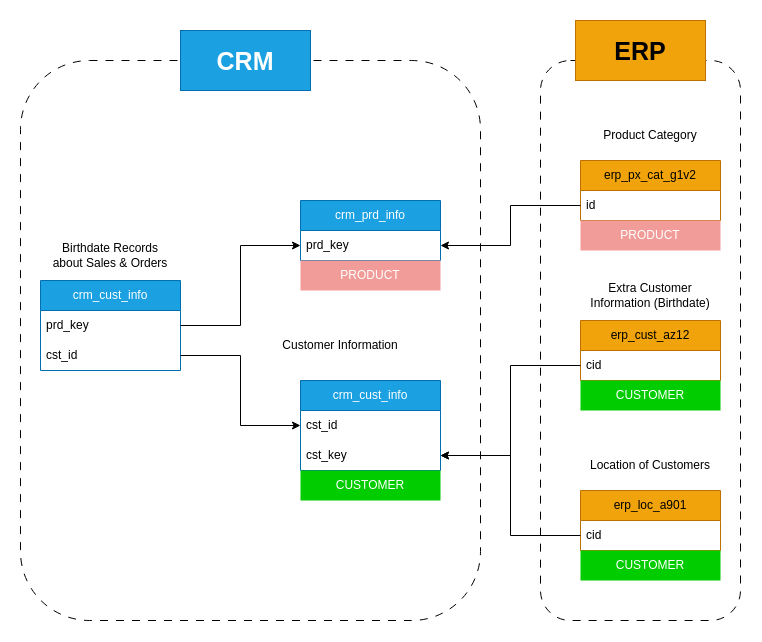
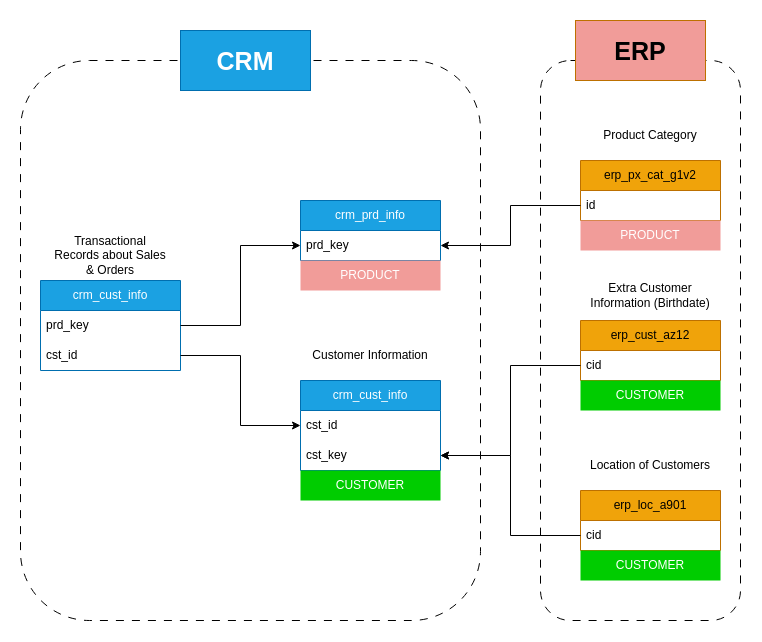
  <mxCell id="0" />
  <mxCell id="1" parent="0" />
  <mxCell id="2" value="" style="rounded=1;whiteSpace=wrap;html=1;fillColor=none;dashed=1;dashPattern=8 8;" parent="1" vertex="1"><mxGeometry x="540" y="60" width="200" height="560" as="geometry" /></mxCell>
  <mxCell id="3" value="" style="rounded=1;whiteSpace=wrap;html=1;fillColor=none;dashed=1;dashPattern=8 8;" parent="1" vertex="1"><mxGeometry x="20" y="60" width="460" height="560" as="geometry" /></mxCell>
  <mxCell id="4" value="crm_cust_info" style="swimlane;fontStyle=0;childLayout=stackLayout;horizontal=1;startSize=30;horizontalStack=0;resizeParent=1;resizeParentMax=0;resizeLast=0;collapsible=1;marginBottom=0;whiteSpace=wrap;html=1;fillColor=#1ba1e2;fontColor=#ffffff;strokeColor=#006EAF;" parent="1" vertex="1"><mxGeometry x="300" y="380" width="140" height="90" as="geometry"><mxRectangle x="70" y="140" width="60" height="30" as="alternateBounds" /></mxGeometry></mxCell>
  <mxCell id="5" value="cst_id" style="text;strokeColor=none;fillColor=none;align=left;verticalAlign=middle;spacingLeft=4;spacingRight=4;overflow=hidden;points=[[0,0.5],[1,0.5]];portConstraint=eastwest;rotatable=0;whiteSpace=wrap;html=1;" parent="4" vertex="1"><mxGeometry y="30" width="140" height="30" as="geometry" /></mxCell>
  <mxCell id="6" value="cst_key" style="text;strokeColor=none;fillColor=none;align=left;verticalAlign=middle;spacingLeft=4;spacingRight=4;overflow=hidden;points=[[0,0.5],[1,0.5]];portConstraint=eastwest;rotatable=0;whiteSpace=wrap;html=1;" parent="4" vertex="1"><mxGeometry y="60" width="140" height="30" as="geometry" /></mxCell>
- <mxCell id="7" value="Customer Information" style="text;html=1;align=center;verticalAlign=middle;whiteSpace=wrap;rounded=0;" parent="1" vertex="1"><mxGeometry x="280" y="330" width="120" height="30" as="geometry" /></mxCell>
+ <mxCell id="7" value="Customer Information" style="text;html=1;align=center;verticalAlign=middle;whiteSpace=wrap;rounded=0;" parent="1" vertex="1"><mxGeometry x="310" y="340" width="120" height="30" as="geometry" /></mxCell>
  <mxCell id="8" value="crm_prd_info" style="swimlane;fontStyle=0;childLayout=stackLayout;horizontal=1;startSize=30;horizontalStack=0;resizeParent=1;resizeParentMax=0;resizeLast=0;collapsible=1;marginBottom=0;whiteSpace=wrap;html=1;fillColor=#1ba1e2;fontColor=#ffffff;strokeColor=#006EAF;" parent="1" vertex="1"><mxGeometry x="300" y="200" width="140" height="60" as="geometry"><mxRectangle x="70" y="140" width="60" height="30" as="alternateBounds" /></mxGeometry></mxCell>
  <mxCell id="9" value="prd_key" style="text;strokeColor=none;fillColor=none;align=left;verticalAlign=middle;spacingLeft=4;spacingRight=4;overflow=hidden;points=[[0,0.5],[1,0.5]];portConstraint=eastwest;rotatable=0;whiteSpace=wrap;html=1;" parent="8" vertex="1"><mxGeometry y="30" width="140" height="30" as="geometry" /></mxCell>
  <mxCell id="10" value="crm_cust_info" style="swimlane;fontStyle=0;childLayout=stackLayout;horizontal=1;startSize=30;horizontalStack=0;resizeParent=1;resizeParentMax=0;resizeLast=0;collapsible=1;marginBottom=0;whiteSpace=wrap;html=1;fillColor=#1ba1e2;fontColor=#ffffff;strokeColor=#006EAF;" parent="1" vertex="1"><mxGeometry x="40" y="280" width="140" height="90" as="geometry"><mxRectangle x="70" y="140" width="60" height="30" as="alternateBounds" /></mxGeometry></mxCell>
  <mxCell id="11" value="prd_key" style="text;strokeColor=none;fillColor=none;align=left;verticalAlign=middle;spacingLeft=4;spacingRight=4;overflow=hidden;points=[[0,0.5],[1,0.5]];portConstraint=eastwest;rotatable=0;whiteSpace=wrap;html=1;" parent="10" vertex="1"><mxGeometry y="30" width="140" height="30" as="geometry" /></mxCell>
  <mxCell id="12" value="cst_id" style="text;strokeColor=none;fillColor=none;align=left;verticalAlign=middle;spacingLeft=4;spacingRight=4;overflow=hidden;points=[[0,0.5],[1,0.5]];portConstraint=eastwest;rotatable=0;whiteSpace=wrap;html=1;" parent="10" vertex="1"><mxGeometry y="60" width="140" height="30" as="geometry" /></mxCell>
- <mxCell id="13" value="Birthdate Records about Sales &amp;amp; Orders" style="text;html=1;align=center;verticalAlign=middle;whiteSpace=wrap;rounded=0;" parent="1" vertex="1"><mxGeometry x="50" y="240" width="120" height="30" as="geometry" /></mxCell>
+ <mxCell id="13" value="Transactional Records about Sales &amp;amp; Orders" style="text;html=1;align=center;verticalAlign=middle;whiteSpace=wrap;rounded=0;" parent="1" vertex="1"><mxGeometry x="50" y="240" width="120" height="30" as="geometry" /></mxCell>
  <mxCell id="14" style="edgeStyle=orthogonalEdgeStyle;rounded=0;orthogonalLoop=1;jettySize=auto;html=1;entryX=0;entryY=0.5;entryDx=0;entryDy=0;" parent="1" source="11" target="9" edge="1"><mxGeometry relative="1" as="geometry" /></mxCell>
  <mxCell id="15" style="edgeStyle=orthogonalEdgeStyle;rounded=0;orthogonalLoop=1;jettySize=auto;html=1;entryX=0;entryY=0.5;entryDx=0;entryDy=0;" parent="1" source="12" target="5" edge="1"><mxGeometry relative="1" as="geometry" /></mxCell>
  <mxCell id="16" value="erp_cust_az12" style="swimlane;fontStyle=0;childLayout=stackLayout;horizontal=1;startSize=30;horizontalStack=0;resizeParent=1;resizeParentMax=0;resizeLast=0;collapsible=1;marginBottom=0;whiteSpace=wrap;html=1;fillColor=#f0a30a;fontColor=#000000;strokeColor=#BD7000;" parent="1" vertex="1"><mxGeometry x="580" y="320" width="140" height="60" as="geometry"><mxRectangle x="70" y="140" width="60" height="30" as="alternateBounds" /></mxGeometry></mxCell>
  <mxCell id="17" value="cid" style="text;strokeColor=none;fillColor=none;align=left;verticalAlign=middle;spacingLeft=4;spacingRight=4;overflow=hidden;points=[[0,0.5],[1,0.5]];portConstraint=eastwest;rotatable=0;whiteSpace=wrap;html=1;" parent="16" vertex="1"><mxGeometry y="30" width="140" height="30" as="geometry" /></mxCell>
  <mxCell id="18" value="Extra Customer Information (Birthdate)" style="text;html=1;align=center;verticalAlign=middle;whiteSpace=wrap;rounded=0;" parent="1" vertex="1"><mxGeometry x="585" y="280" width="130" height="30" as="geometry" /></mxCell>
  <mxCell id="19" value="erp_loc_a901" style="swimlane;fontStyle=0;childLayout=stackLayout;horizontal=1;startSize=30;horizontalStack=0;resizeParent=1;resizeParentMax=0;resizeLast=0;collapsible=1;marginBottom=0;whiteSpace=wrap;html=1;fillColor=#f0a30a;fontColor=#000000;strokeColor=#BD7000;" parent="1" vertex="1"><mxGeometry x="580" y="490" width="140" height="60" as="geometry"><mxRectangle x="70" y="140" width="60" height="30" as="alternateBounds" /></mxGeometry></mxCell>
  <mxCell id="20" value="cid" style="text;strokeColor=none;fillColor=none;align=left;verticalAlign=middle;spacingLeft=4;spacingRight=4;overflow=hidden;points=[[0,0.5],[1,0.5]];portConstraint=eastwest;rotatable=0;whiteSpace=wrap;html=1;" parent="19" vertex="1"><mxGeometry y="30" width="140" height="30" as="geometry" /></mxCell>
  <mxCell id="21" value="Location of Customers" style="text;html=1;align=center;verticalAlign=middle;whiteSpace=wrap;rounded=0;" parent="1" vertex="1"><mxGeometry x="585" y="450" width="130" height="30" as="geometry" /></mxCell>
  <mxCell id="22" value="erp_px_cat_g1v2" style="swimlane;fontStyle=0;childLayout=stackLayout;horizontal=1;startSize=30;horizontalStack=0;resizeParent=1;resizeParentMax=0;resizeLast=0;collapsible=1;marginBottom=0;whiteSpace=wrap;html=1;fillColor=#f0a30a;fontColor=#000000;strokeColor=#BD7000;" parent="1" vertex="1"><mxGeometry x="580" y="160" width="140" height="60" as="geometry"><mxRectangle x="70" y="140" width="60" height="30" as="alternateBounds" /></mxGeometry></mxCell>
  <mxCell id="23" value="id" style="text;strokeColor=none;fillColor=none;align=left;verticalAlign=middle;spacingLeft=4;spacingRight=4;overflow=hidden;points=[[0,0.5],[1,0.5]];portConstraint=eastwest;rotatable=0;whiteSpace=wrap;html=1;" parent="22" vertex="1"><mxGeometry y="30" width="140" height="30" as="geometry" /></mxCell>
  <mxCell id="24" value="Product Category" style="text;html=1;align=center;verticalAlign=middle;whiteSpace=wrap;rounded=0;" parent="1" vertex="1"><mxGeometry x="585" y="120" width="130" height="30" as="geometry" /></mxCell>
  <mxCell id="25" style="edgeStyle=orthogonalEdgeStyle;rounded=0;orthogonalLoop=1;jettySize=auto;html=1;" parent="1" source="20" target="6" edge="1"><mxGeometry relative="1" as="geometry" /></mxCell>
  <mxCell id="26" style="edgeStyle=orthogonalEdgeStyle;rounded=0;orthogonalLoop=1;jettySize=auto;html=1;entryX=1;entryY=0.5;entryDx=0;entryDy=0;" parent="1" source="17" target="6" edge="1"><mxGeometry relative="1" as="geometry" /></mxCell>
  <mxCell id="27" style="edgeStyle=orthogonalEdgeStyle;rounded=0;orthogonalLoop=1;jettySize=auto;html=1;entryX=1;entryY=0.5;entryDx=0;entryDy=0;" parent="1" source="23" target="9" edge="1"><mxGeometry relative="1" as="geometry" /></mxCell>
  <mxCell id="28" value="&lt;b&gt;CRM&lt;/b&gt;" style="rounded=0;whiteSpace=wrap;html=1;fontSize=25;fillColor=#1ba1e2;fontColor=#ffffff;strokeColor=#006EAF;" parent="1" vertex="1"><mxGeometry x="180" y="30" width="130" height="60" as="geometry" /></mxCell>
- <mxCell id="29" value="&lt;b&gt;ERP&lt;/b&gt;" style="rounded=0;whiteSpace=wrap;html=1;fontSize=25;fillColor=#f0a30a;fontColor=#000000;strokeColor=#BD7000;" parent="1" vertex="1"><mxGeometry x="575" y="20" width="130" height="60" as="geometry" /></mxCell>
+ <mxCell id="29" value="&lt;b&gt;ERP&lt;/b&gt;" style="rounded=0;whiteSpace=wrap;html=1;fontSize=25;fillColor=#f19c99;fontColor=#000000;strokeColor=#BD7000;" parent="1" vertex="1"><mxGeometry x="575" y="20" width="130" height="60" as="geometry" /></mxCell>
  <mxCell id="30" value="PRODUCT" style="rounded=0;whiteSpace=wrap;html=1;fillColor=#F19C99;fontColor=#ffffff;strokeColor=none;" vertex="1" parent="1"><mxGeometry x="300" y="260" width="140" height="30" as="geometry" /></mxCell>
  <mxCell id="31" value="CUSTOMER" style="rounded=0;whiteSpace=wrap;html=1;fillColor=#00CC00;fontColor=#ffffff;strokeColor=none;" vertex="1" parent="1"><mxGeometry x="300" y="470" width="140" height="30" as="geometry" /></mxCell>
  <mxCell id="32" value="PRODUCT" style="rounded=0;whiteSpace=wrap;html=1;fillColor=#F19C99;fontColor=#ffffff;strokeColor=none;" vertex="1" parent="1"><mxGeometry x="580" y="220" width="140" height="30" as="geometry" /></mxCell>
  <mxCell id="33" value="CUSTOMER" style="rounded=0;whiteSpace=wrap;html=1;fillColor=#00CC00;fontColor=#ffffff;strokeColor=none;" vertex="1" parent="1"><mxGeometry x="580" y="380" width="140" height="30" as="geometry" /></mxCell>
  <mxCell id="34" value="CUSTOMER" style="rounded=0;whiteSpace=wrap;html=1;fillColor=#00CC00;fontColor=#ffffff;strokeColor=none;" vertex="1" parent="1"><mxGeometry x="580" y="550" width="140" height="30" as="geometry" /></mxCell>
